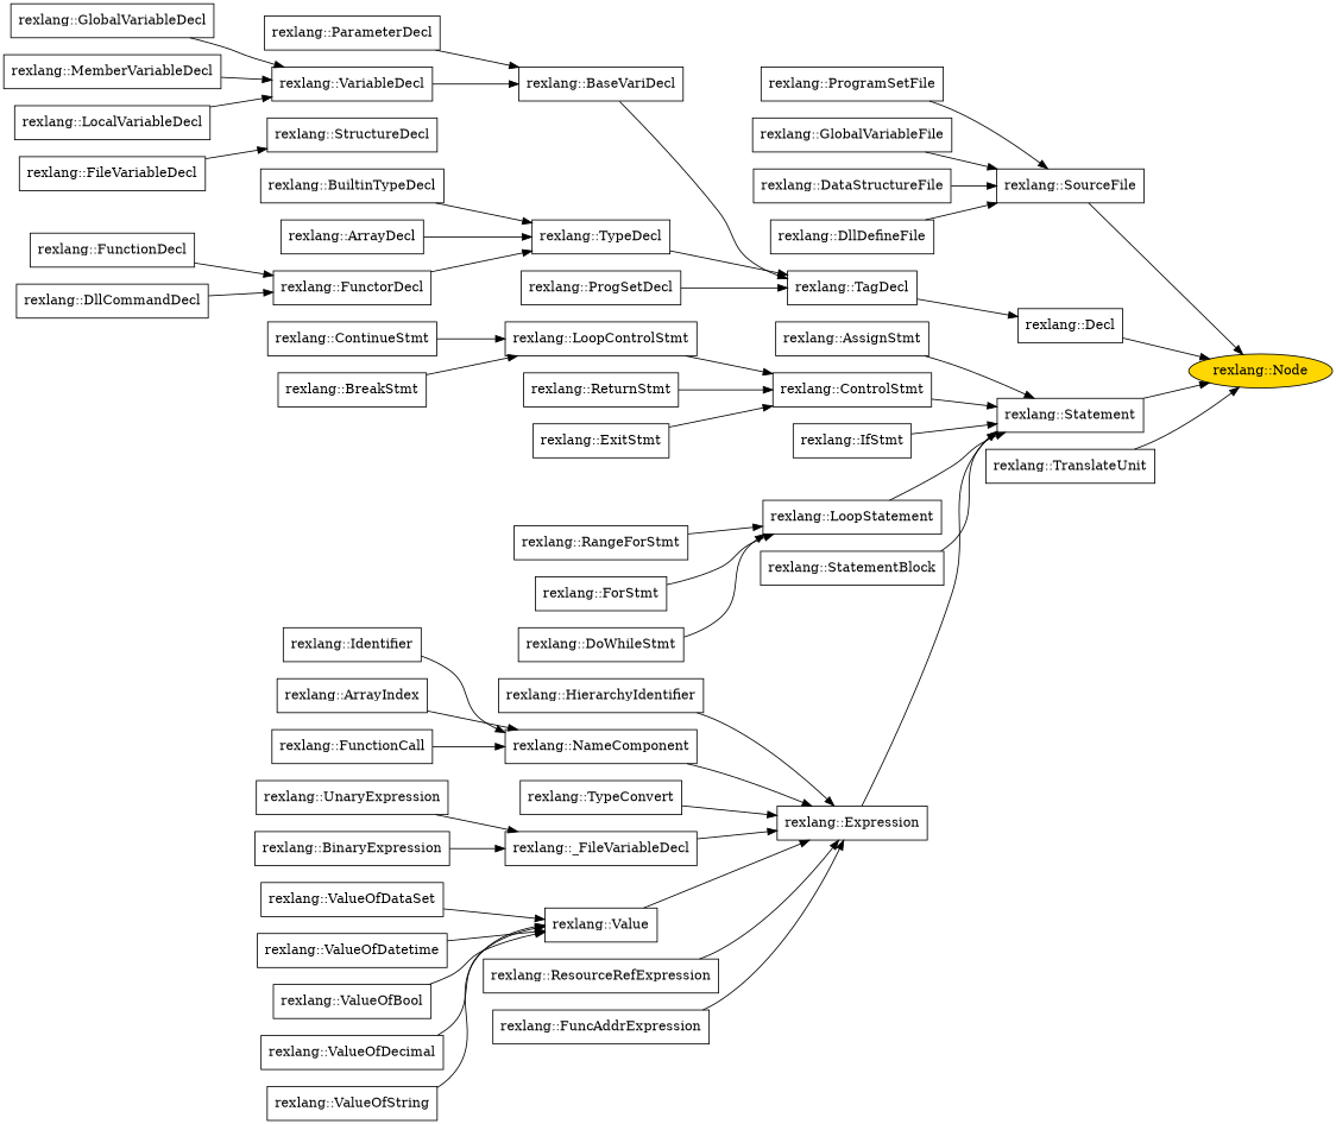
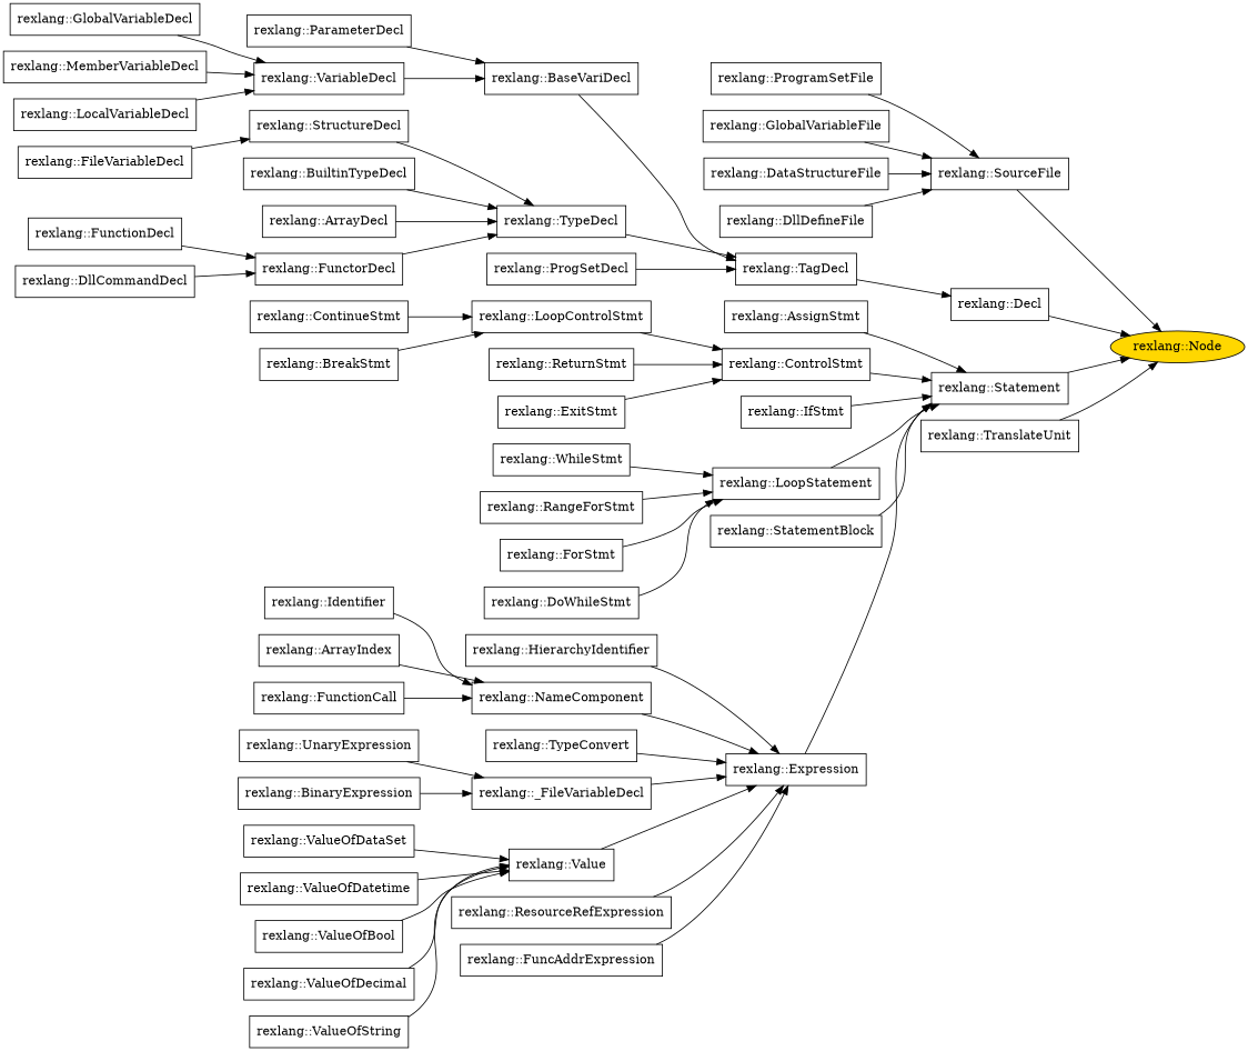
  digraph {
    rankdir=LR
    node [shape=box]
    "rexlang::Node" [fillcolor=gold shape=ellipse style=filled]
    "rexlang::SourceFile"
    "rexlang::ProgramSetFile"
    "rexlang::GlobalVariableFile"
    "rexlang::DataStructureFile"
    "rexlang::DllDefineFile"
    "rexlang::Decl"
    "rexlang::TagDecl"
    "rexlang::BaseVariDecl"
    "rexlang::ParameterDecl"
    "rexlang::VariableDecl"
    "rexlang::GlobalVariableDecl"
    "rexlang::MemberVariableDecl"
    "rexlang::FileVariableDecl"
    "rexlang::StructureDecl"
    "rexlang::LocalVariableDecl"
    "rexlang::TypeDecl"
    "rexlang::BuiltinTypeDecl"
    "rexlang::ArrayDecl"
    "rexlang::FunctorDecl"
    "rexlang::FunctionDecl"
    "rexlang::DllCommandDecl"
    "rexlang::ProgSetDecl"
    "rexlang::Statement"
    "rexlang::AssignStmt"
    "rexlang::ControlStmt"
    "rexlang::LoopControlStmt"
    "rexlang::ContinueStmt"
    "rexlang::BreakStmt"
    "rexlang::ReturnStmt"
    "rexlang::ExitStmt"
    "rexlang::IfStmt"
    "rexlang::LoopStatement"
+   "rexlang::WhileStmt"
    "rexlang::RangeForStmt"
    "rexlang::ForStmt"
    "rexlang::DoWhileStmt"
    "rexlang::StatementBlock"
    "rexlang::Expression"
    "rexlang::HierarchyIdentifier"
    "rexlang::NameComponent"
    "rexlang::Identifier"
    "rexlang::ArrayIndex"
    "rexlang::FunctionCall"
    "rexlang::TypeConvert"
    n46 [label="rexlang::_FileVariableDecl"]
    "rexlang::UnaryExpression"
    "rexlang::BinaryExpression"
    "rexlang::Value"
    "rexlang::ValueOfDataSet"
    "rexlang::ValueOfDatetime"
    "rexlang::ResourceRefExpression"
    "rexlang::FuncAddrExpression"
    "rexlang::ValueOfBool"
    "rexlang::ValueOfDecimal"
    "rexlang::ValueOfString"
    "rexlang::TranslateUnit"
    "rexlang::SourceFile" -> "rexlang::Node"
    "rexlang::ProgramSetFile" -> "rexlang::SourceFile"
    "rexlang::GlobalVariableFile" -> "rexlang::SourceFile"
    "rexlang::DataStructureFile" -> "rexlang::SourceFile"
    "rexlang::DllDefineFile" -> "rexlang::SourceFile"
    "rexlang::Decl" -> "rexlang::Node"
    "rexlang::TagDecl" -> "rexlang::Decl"
    "rexlang::BaseVariDecl" -> "rexlang::TagDecl"
    "rexlang::ParameterDecl" -> "rexlang::BaseVariDecl"
    "rexlang::VariableDecl" -> "rexlang::BaseVariDecl"
    "rexlang::GlobalVariableDecl" -> "rexlang::VariableDecl"
    "rexlang::MemberVariableDecl" -> "rexlang::VariableDecl"
    "rexlang::FileVariableDecl" -> "rexlang::StructureDecl"
+   "rexlang::StructureDecl" -> "rexlang::TypeDecl"
    "rexlang::LocalVariableDecl" -> "rexlang::VariableDecl"
    "rexlang::TypeDecl" -> "rexlang::TagDecl"
    "rexlang::BuiltinTypeDecl" -> "rexlang::TypeDecl"
    "rexlang::ArrayDecl" -> "rexlang::TypeDecl"
    "rexlang::FunctorDecl" -> "rexlang::TypeDecl"
    "rexlang::FunctionDecl" -> "rexlang::FunctorDecl"
    "rexlang::DllCommandDecl" -> "rexlang::FunctorDecl"
    "rexlang::ProgSetDecl" -> "rexlang::TagDecl"
    "rexlang::Statement" -> "rexlang::Node"
    "rexlang::AssignStmt" -> "rexlang::Statement"
    "rexlang::ControlStmt" -> "rexlang::Statement"
    "rexlang::LoopControlStmt" -> "rexlang::ControlStmt"
    "rexlang::ContinueStmt" -> "rexlang::LoopControlStmt"
    "rexlang::BreakStmt" -> "rexlang::LoopControlStmt"
    "rexlang::ReturnStmt" -> "rexlang::ControlStmt"
    "rexlang::ExitStmt" -> "rexlang::ControlStmt"
    "rexlang::IfStmt" -> "rexlang::Statement"
    "rexlang::LoopStatement" -> "rexlang::Statement"
+   "rexlang::WhileStmt" -> "rexlang::LoopStatement"
    "rexlang::RangeForStmt" -> "rexlang::LoopStatement"
    "rexlang::ForStmt" -> "rexlang::LoopStatement"
    "rexlang::DoWhileStmt" -> "rexlang::LoopStatement"
    "rexlang::StatementBlock" -> "rexlang::Statement"
    "rexlang::Expression" -> "rexlang::Statement"
    "rexlang::HierarchyIdentifier" -> "rexlang::Expression"
    "rexlang::NameComponent" -> "rexlang::Expression"
    "rexlang::Identifier" -> "rexlang::NameComponent"
    "rexlang::ArrayIndex" -> "rexlang::NameComponent"
    "rexlang::FunctionCall" -> "rexlang::NameComponent"
    "rexlang::TypeConvert" -> "rexlang::Expression"
    n46 -> "rexlang::Expression"
    "rexlang::UnaryExpression" -> n46
    "rexlang::BinaryExpression" -> n46
    "rexlang::Value" -> "rexlang::Expression"
    "rexlang::ValueOfDataSet" -> "rexlang::Value"
    "rexlang::ValueOfDatetime" -> "rexlang::Value"
    "rexlang::ResourceRefExpression" -> "rexlang::Expression"
    "rexlang::FuncAddrExpression" -> "rexlang::Expression"
    "rexlang::ValueOfBool" -> "rexlang::Value"
    "rexlang::ValueOfDecimal" -> "rexlang::Value"
    "rexlang::ValueOfString" -> "rexlang::Value"
    "rexlang::TranslateUnit" -> "rexlang::Node"
  }
